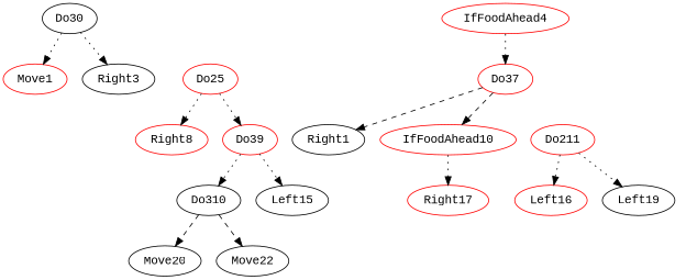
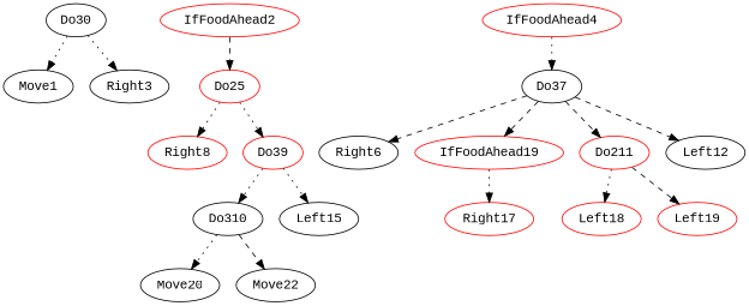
  digraph {
    fontname="Liberation Mono"
    node [color=red fontname="Liberation Mono"]
    edge [fontname="Liberation Mono" style=dotted]
-   Move1
+   Move1 [color=black]
    Do30 [color=black]
    n3 [color=black label=Right3]
+   IfFoodAhead2
    Do25
    IfFoodAhead4
-   Do37
+   Do37 [color=black]
    Right8
    Do39
-   Right6 [color=black label=Right1]
-   IfFoodAhead10
+   Right6 [color=black]
+   IfFoodAhead10 [label=IfFoodAhead19]
    Do211
+   Left12 [color=black]
    n14 [color=black label=Do310]
    n15 [color=black label=Left15]
    Right17
-   Left18 [label=Left16]
-   Left19 [color=black]
+   Left18
+   Left19
    Move20 [color=black]
    Move22 [color=black]
    Do30 -> Move1
    Do30 -> n3
+   IfFoodAhead2 -> Do25 [style=dashed]
    Do25 -> Right8
    Do25 -> Do39
    IfFoodAhead4 -> Do37
    Do37 -> Right6 [style=dashed]
    Do37 -> IfFoodAhead10 [style=dashed]
+   Do37 -> Do211 [style=dashed]
+   Do37 -> Left12 [style=dashed]
    Do39 -> n14
    Do39 -> n15
    IfFoodAhead10 -> Right17
    Do211 -> Left18
-   Do211 -> Left19
-   n14 -> Move20 [style=dashed]
+   Do211 -> Left19 [style=dashed]
+   n14 -> Move20
    n14 -> Move22 [style=dashed]
  }
